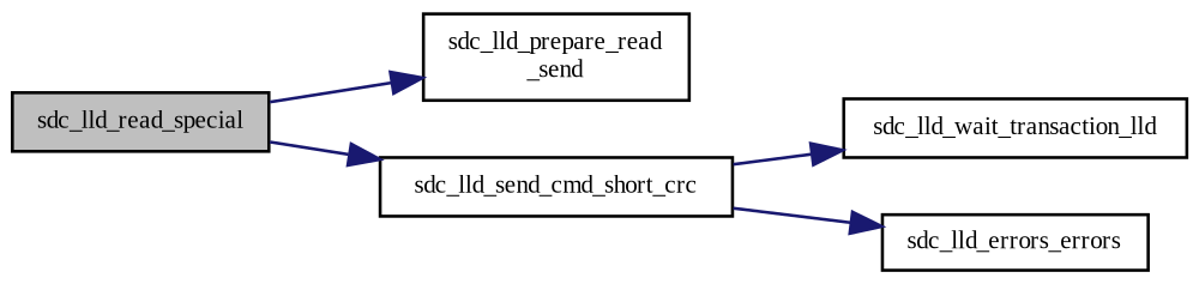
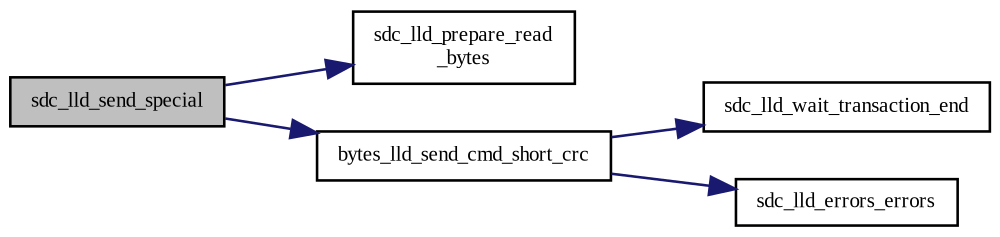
  digraph {
    fontname="Liberation Serif"
    rankdir=LR
    node [color=black fontname="Liberation Serif" fontsize=8 shape=record]
    edge [color=midnightblue fontname="Liberation Serif" fontsize=8 labelfontname=Helvetica labelfontsize=8 style=solid]
-   n1 [fillcolor=grey75 fontcolor=black height=0.2 label=sdc_lld_read_special style=filled width=0.4]
-   n2 [height=0.2 label="sdc_lld_prepare_read\l_send" width=0.4]
-   n3 [height=0.2 label=sdc_lld_send_cmd_short_crc width=0.4]
-   n4 [height=0.2 label=sdc_lld_wait_transaction_lld width=0.4]
+   n1 [fillcolor=grey75 fontcolor=black height=0.2 label=sdc_lld_send_special style=filled width=0.4]
+   n2 [height=0.2 label="sdc_lld_prepare_read\l_bytes" width=0.4]
+   n3 [height=0.2 label=bytes_lld_send_cmd_short_crc width=0.4]
+   n4 [height=0.2 label=sdc_lld_wait_transaction_end width=0.4]
    n5 [height=0.2 label=sdc_lld_errors_errors width=0.4]
    n1 -> n2
    n1 -> n3
    n3 -> n4
    n3 -> n5
  }
